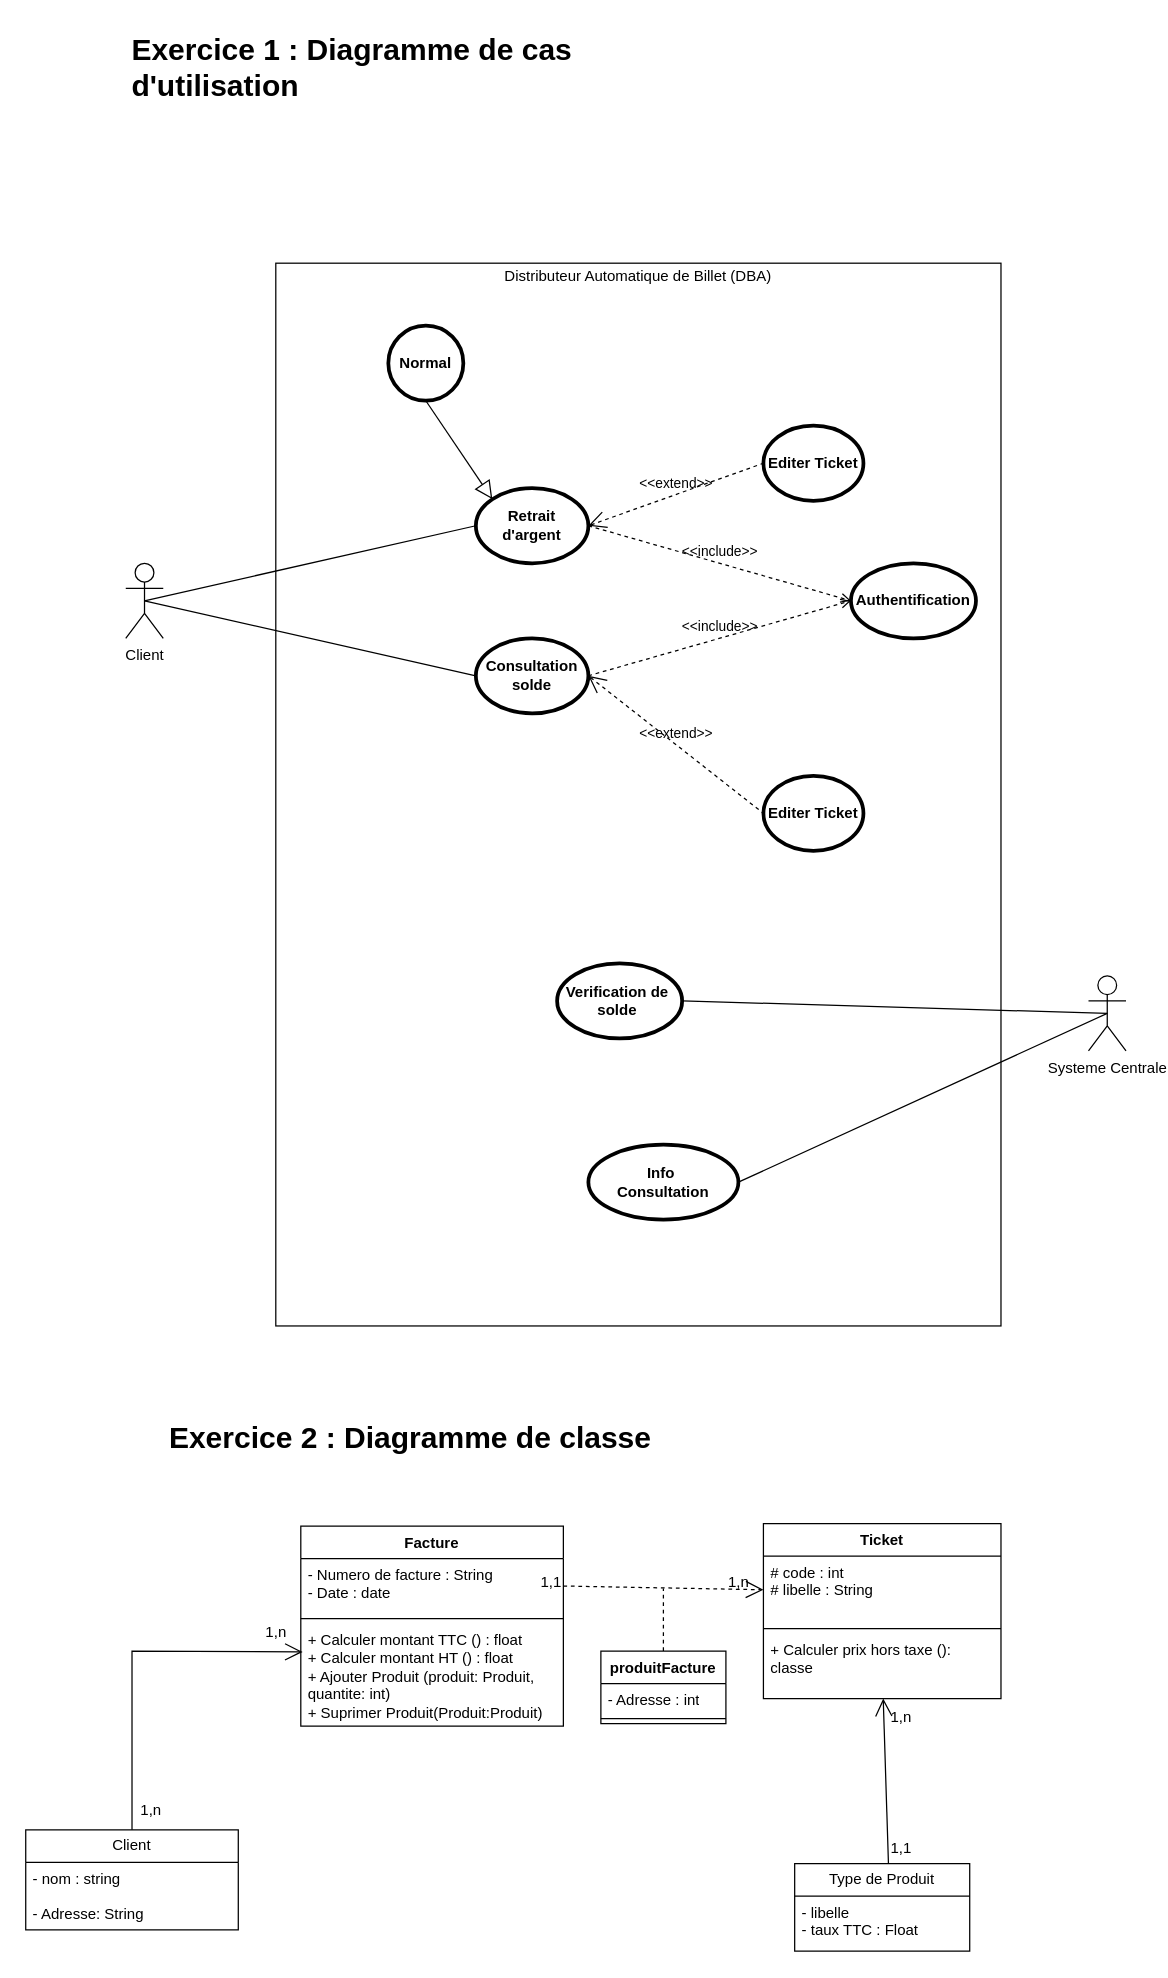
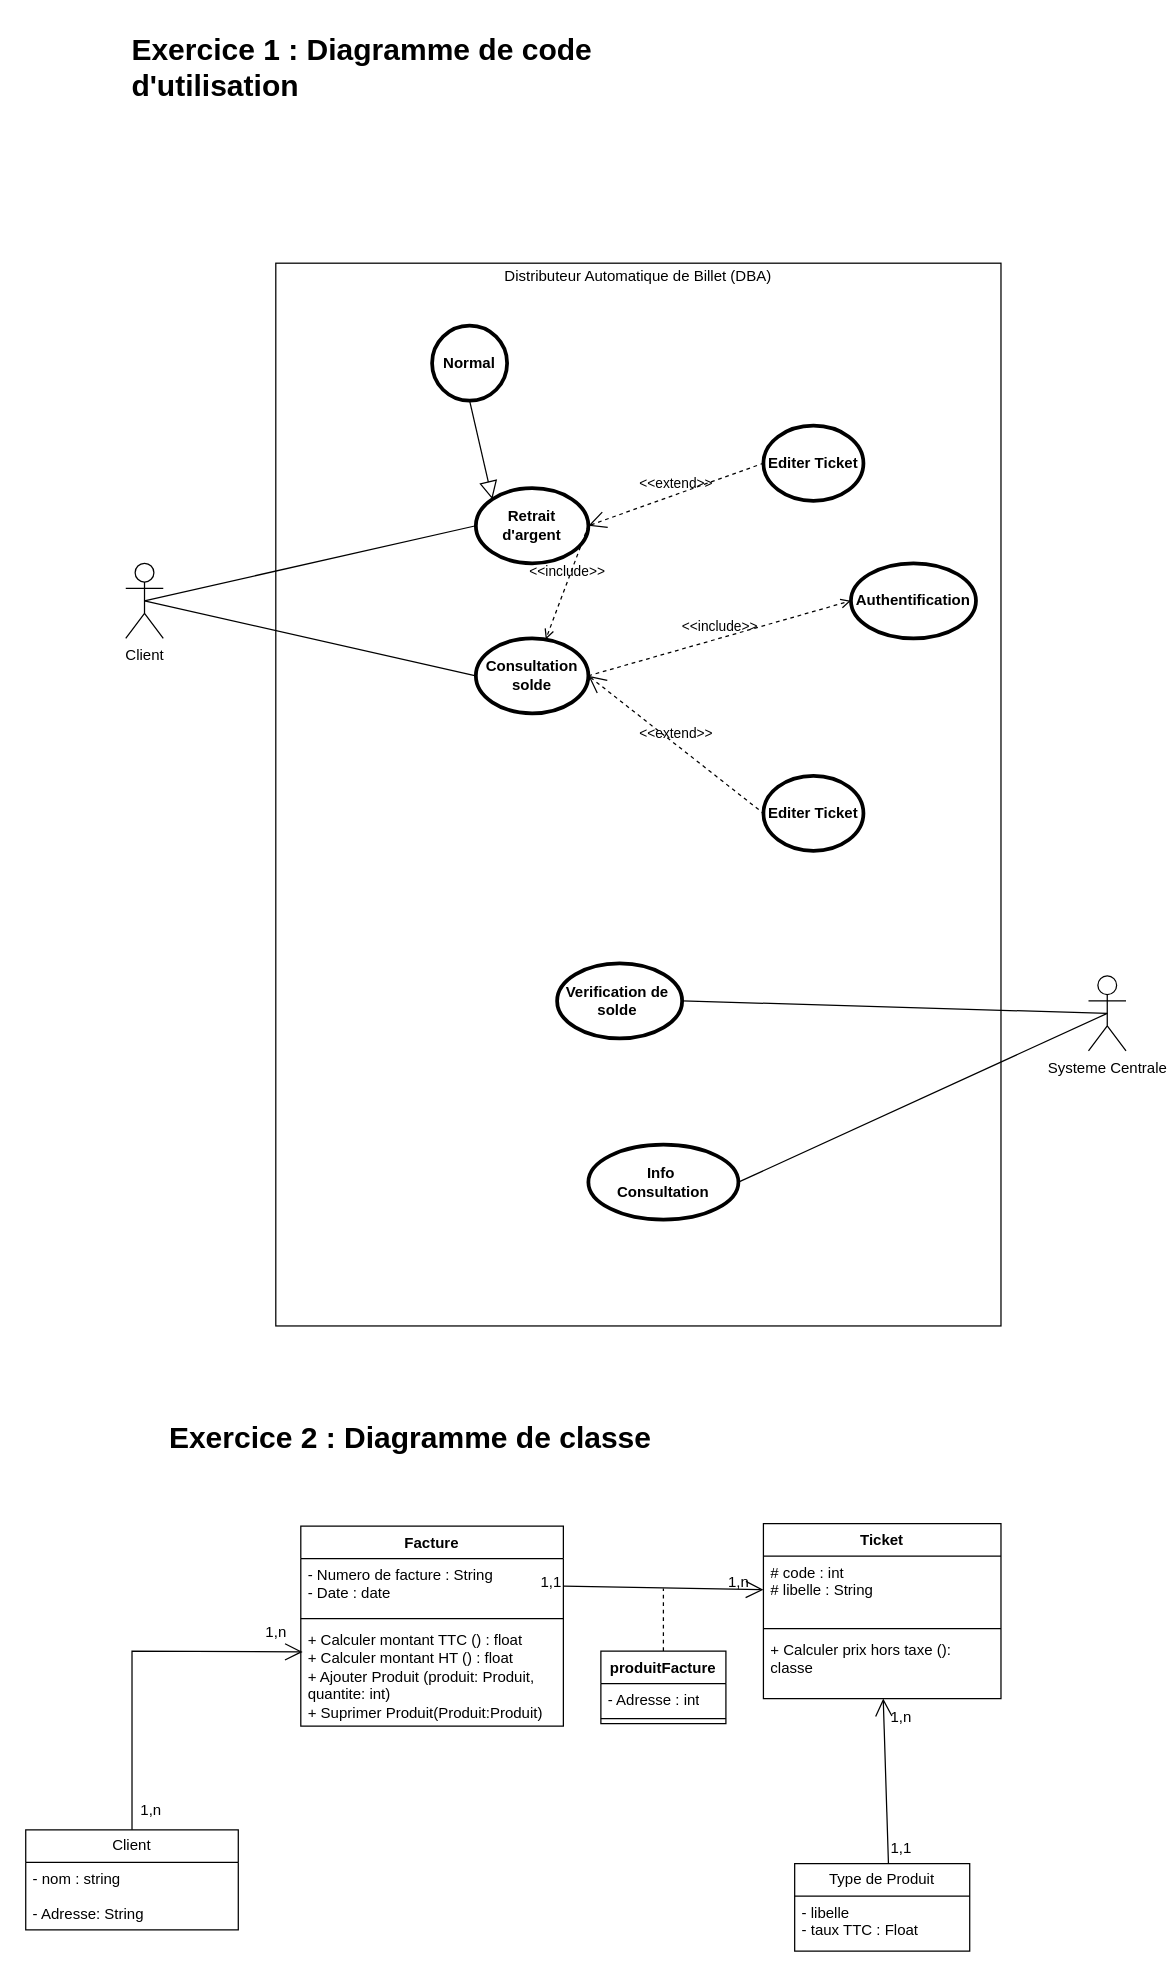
  <mxCell id="0" />
  <mxCell id="1" parent="0" />
  <mxCell id="2" value="&lt;p style=&quot;margin:0px;margin-top:4px;text-align:center;&quot;&gt;Distributeur Automatique de Billet (DBA)&lt;/p&gt;" style="shape=rect;html=1;overflow=fill;html=1;whiteSpace=wrap;align=center;" vertex="1" parent="1"><mxGeometry x="220" y="210" width="580" height="850" as="geometry" /></mxCell>
- <mxCell id="3" value="&lt;h1&gt;Exercice 1 : Diagramme de cas d'utilisation&amp;nbsp;&lt;/h1&gt;&lt;div&gt;&lt;br&gt;&lt;/div&gt;" style="text;html=1;strokeColor=none;fillColor=none;spacing=5;spacingTop=-20;whiteSpace=wrap;overflow=hidden;rounded=0;" vertex="1" parent="1"><mxGeometry x="100" y="20" width="490" height="120" as="geometry" /></mxCell>
+ <mxCell id="3" value="&lt;h1&gt;Exercice 1 : Diagramme de code d'utilisation&amp;nbsp;&lt;/h1&gt;&lt;div&gt;&lt;br&gt;&lt;/div&gt;" style="text;html=1;strokeColor=none;fillColor=none;spacing=5;spacingTop=-20;whiteSpace=wrap;overflow=hidden;rounded=0;" vertex="1" parent="1"><mxGeometry x="100" y="20" width="490" height="120" as="geometry" /></mxCell>
  <mxCell id="4" value="Client" style="shape=umlActor;verticalLabelPosition=bottom;verticalAlign=top;html=1;outlineConnect=0;" vertex="1" parent="1"><mxGeometry x="100" y="450" width="30" height="60" as="geometry" /></mxCell>
  <mxCell id="5" value="Retrait d'argent" style="shape=ellipse;html=1;strokeWidth=3;fontStyle=1;whiteSpace=wrap;align=center;perimeter=ellipsePerimeter;" vertex="1" parent="1"><mxGeometry x="380" y="390" width="90" height="60" as="geometry" /></mxCell>
- <mxCell id="6" value="Normal" style="shape=ellipse;html=1;strokeWidth=3;fontStyle=1;whiteSpace=wrap;align=center;perimeter=ellipsePerimeter;" vertex="1" parent="1"><mxGeometry x="310" y="260" width="60" height="60" as="geometry" /></mxCell>
+ <mxCell id="6" value="Normal" style="shape=ellipse;html=1;strokeWidth=3;fontStyle=1;whiteSpace=wrap;align=center;perimeter=ellipsePerimeter;" vertex="1" parent="1"><mxGeometry x="345" y="260" width="60" height="60" as="geometry" /></mxCell>
  <mxCell id="7" value="" style="edgeStyle=none;html=1;endArrow=block;endFill=0;endSize=12;verticalAlign=bottom;rounded=0;exitX=0.5;exitY=1;exitDx=0;exitDy=0;entryX=0;entryY=0;entryDx=0;entryDy=0;" edge="1" parent="1" source="6" target="5"><mxGeometry width="160" relative="1" as="geometry"><mxPoint x="400" y="300" as="sourcePoint" /><mxPoint x="560" y="300" as="targetPoint" /></mxGeometry></mxCell>
  <mxCell id="8" value="" style="edgeStyle=none;html=1;endArrow=none;verticalAlign=bottom;rounded=0;exitX=0.5;exitY=0.5;exitDx=0;exitDy=0;exitPerimeter=0;entryX=0;entryY=0.5;entryDx=0;entryDy=0;" edge="1" parent="1" source="4" target="5"><mxGeometry width="160" relative="1" as="geometry"><mxPoint x="400" y="300" as="sourcePoint" /><mxPoint x="560" y="300" as="targetPoint" /></mxGeometry></mxCell>
  <mxCell id="9" value="Consultation solde" style="shape=ellipse;html=1;strokeWidth=3;fontStyle=1;whiteSpace=wrap;align=center;perimeter=ellipsePerimeter;" vertex="1" parent="1"><mxGeometry x="380" y="510" width="90" height="60" as="geometry" /></mxCell>
  <mxCell id="10" value="Authentification" style="shape=ellipse;html=1;strokeWidth=3;fontStyle=1;whiteSpace=wrap;align=center;perimeter=ellipsePerimeter;" vertex="1" parent="1"><mxGeometry x="680" y="450" width="100" height="60" as="geometry" /></mxCell>
- <mxCell id="11" value="&amp;lt;&amp;lt;include&amp;gt;&amp;gt;" style="edgeStyle=none;html=1;endArrow=open;verticalAlign=bottom;dashed=1;labelBackgroundColor=none;rounded=0;entryX=0;entryY=0.5;entryDx=0;entryDy=0;exitX=1;exitY=0.5;exitDx=0;exitDy=0;" edge="1" parent="1" source="5" target="10"><mxGeometry width="160" relative="1" as="geometry"><mxPoint x="400" y="300" as="sourcePoint" /><mxPoint x="560" y="300" as="targetPoint" /></mxGeometry></mxCell>
+ <mxCell id="11" value="&amp;lt;&amp;lt;include&amp;gt;&amp;gt;" style="edgeStyle=none;html=1;endArrow=open;verticalAlign=bottom;dashed=1;labelBackgroundColor=none;rounded=0;exitX=1;exitY=0.5;exitDx=0;exitDy=0;" edge="1" parent="1" source="5" target="9"><mxGeometry width="160" relative="1" as="geometry"><mxPoint x="400" y="300" as="sourcePoint" /><mxPoint x="560" y="300" as="targetPoint" /></mxGeometry></mxCell>
  <mxCell id="12" value="&amp;lt;&amp;lt;include&amp;gt;&amp;gt;" style="edgeStyle=none;html=1;endArrow=open;verticalAlign=bottom;dashed=1;labelBackgroundColor=none;rounded=0;entryX=0;entryY=0.5;entryDx=0;entryDy=0;exitX=1;exitY=0.5;exitDx=0;exitDy=0;" edge="1" parent="1" source="9" target="10"><mxGeometry width="160" relative="1" as="geometry"><mxPoint x="400" y="300" as="sourcePoint" /><mxPoint x="560" y="300" as="targetPoint" /></mxGeometry></mxCell>
  <mxCell id="13" value="Editer Ticket" style="shape=ellipse;html=1;strokeWidth=3;fontStyle=1;whiteSpace=wrap;align=center;perimeter=ellipsePerimeter;" vertex="1" parent="1"><mxGeometry x="610" y="340" width="80" height="60" as="geometry" /></mxCell>
  <mxCell id="14" value="Editer Ticket" style="shape=ellipse;html=1;strokeWidth=3;fontStyle=1;whiteSpace=wrap;align=center;perimeter=ellipsePerimeter;" vertex="1" parent="1"><mxGeometry x="610" y="620" width="80" height="60" as="geometry" /></mxCell>
  <mxCell id="15" value="&amp;lt;&amp;lt;extend&amp;gt;&amp;gt;" style="edgeStyle=none;html=1;startArrow=open;endArrow=none;startSize=12;verticalAlign=bottom;dashed=1;labelBackgroundColor=none;rounded=0;entryX=0;entryY=0.5;entryDx=0;entryDy=0;exitX=1;exitY=0.5;exitDx=0;exitDy=0;" edge="1" parent="1" source="5" target="13"><mxGeometry width="160" relative="1" as="geometry"><mxPoint x="470" y="410" as="sourcePoint" /><mxPoint x="560" y="550" as="targetPoint" /></mxGeometry></mxCell>
  <mxCell id="16" value="&amp;lt;&amp;lt;extend&amp;gt;&amp;gt;" style="edgeStyle=none;html=1;startArrow=open;endArrow=none;startSize=12;verticalAlign=bottom;dashed=1;labelBackgroundColor=none;rounded=0;entryX=0;entryY=0.5;entryDx=0;entryDy=0;exitX=1;exitY=0.5;exitDx=0;exitDy=0;" edge="1" parent="1" source="9" target="14"><mxGeometry width="160" relative="1" as="geometry"><mxPoint x="400" y="550" as="sourcePoint" /><mxPoint x="560" y="550" as="targetPoint" /></mxGeometry></mxCell>
  <mxCell id="17" value="" style="edgeStyle=none;html=1;endArrow=none;verticalAlign=bottom;rounded=0;exitX=0.5;exitY=0.5;exitDx=0;exitDy=0;exitPerimeter=0;entryX=0;entryY=0.5;entryDx=0;entryDy=0;" edge="1" parent="1" source="4" target="9"><mxGeometry width="160" relative="1" as="geometry"><mxPoint y="700" as="sourcePoint" x="90" /><mxPoint x="250" y="700" as="targetPoint" /></mxGeometry></mxCell>
  <mxCell id="18" value="Systeme Centrale" style="shape=umlActor;html=1;verticalLabelPosition=bottom;verticalAlign=top;align=center;" vertex="1" parent="1"><mxGeometry x="870" y="780" width="30" height="60" as="geometry" /></mxCell>
  <mxCell id="19" value="Verification de&amp;nbsp;&lt;br&gt;solde&amp;nbsp;" style="shape=ellipse;html=1;strokeWidth=3;fontStyle=1;whiteSpace=wrap;align=center;perimeter=ellipsePerimeter;" vertex="1" parent="1"><mxGeometry x="445" y="770" width="100" height="60" as="geometry" /></mxCell>
  <mxCell id="20" value="Info&amp;nbsp;&lt;br&gt;Consultation" style="shape=ellipse;html=1;strokeWidth=3;fontStyle=1;whiteSpace=wrap;align=center;perimeter=ellipsePerimeter;" vertex="1" parent="1"><mxGeometry x="470" y="915" width="120" height="60" as="geometry" /></mxCell>
  <mxCell id="21" value="" style="edgeStyle=none;html=1;endArrow=none;verticalAlign=bottom;rounded=0;entryX=0.5;entryY=0.5;entryDx=0;entryDy=0;entryPerimeter=0;exitX=1;exitY=0.5;exitDx=0;exitDy=0;" edge="1" parent="1" source="19" target="18"><mxGeometry width="160" relative="1" as="geometry"><mxPoint x="230" y="790" as="sourcePoint" /><mxPoint x="390" y="790" as="targetPoint" /></mxGeometry></mxCell>
  <mxCell id="22" value="" style="edgeStyle=none;html=1;endArrow=none;verticalAlign=bottom;rounded=0;entryX=0.5;entryY=0.5;entryDx=0;entryDy=0;entryPerimeter=0;exitX=1;exitY=0.5;exitDx=0;exitDy=0;" edge="1" parent="1" source="20" target="18"><mxGeometry width="160" relative="1" as="geometry"><mxPoint x="230" y="790" as="sourcePoint" /><mxPoint x="390" y="790" as="targetPoint" /></mxGeometry></mxCell>
  <mxCell id="23" value="&lt;h1&gt;Exercice 2 : Diagramme de classe&amp;nbsp;&amp;nbsp;&lt;/h1&gt;" style="text;html=1;strokeColor=none;fillColor=none;spacing=5;spacingTop=-20;whiteSpace=wrap;overflow=hidden;rounded=0;" vertex="1" parent="1"><mxGeometry x="130" y="1130" width="520" height="50" as="geometry" /></mxCell>
  <mxCell id="24" value="Facture" style="swimlane;fontStyle=1;align=center;verticalAlign=top;childLayout=stackLayout;horizontal=1;startSize=26;horizontalStack=0;resizeParent=1;resizeParentMax=0;resizeLast=0;collapsible=1;marginBottom=0;whiteSpace=wrap;html=1;" vertex="1" parent="1"><mxGeometry x="240" y="1220" width="210" height="160" as="geometry" /></mxCell>
  <mxCell id="25" value="- Numero de facture : String&lt;br&gt;- Date : date&lt;br&gt;" style="text;strokeColor=none;fillColor=none;align=left;verticalAlign=top;spacingLeft=4;spacingRight=4;overflow=hidden;rotatable=0;points=[[0,0.5],[1,0.5]];portConstraint=eastwest;whiteSpace=wrap;html=1;" vertex="1" parent="24"><mxGeometry y="26" width="210" height="44" as="geometry" /></mxCell>
  <mxCell id="26" value="" style="line;strokeWidth=1;fillColor=none;align=left;verticalAlign=middle;spacingTop=-1;spacingLeft=3;spacingRight=3;rotatable=0;labelPosition=right;points=[];portConstraint=eastwest;strokeColor=inherit;" vertex="1" parent="24"><mxGeometry y="70" width="210" height="8" as="geometry" /></mxCell>
  <mxCell id="27" value="+ Calculer montant TTC () : float&lt;br&gt;+ Calculer montant HT () : float&lt;br&gt;+ Ajouter Produit (produit: Produit,&amp;nbsp; quantite: int)&lt;br&gt;+ Suprimer Produit(Produit:Produit)" style="text;strokeColor=none;fillColor=none;align=left;verticalAlign=top;spacingLeft=4;spacingRight=4;overflow=hidden;rotatable=0;points=[[0,0.5],[1,0.5]];portConstraint=eastwest;whiteSpace=wrap;html=1;" vertex="1" parent="24"><mxGeometry y="78" width="210" height="82" as="geometry" /></mxCell>
  <mxCell id="28" value="Ticket" style="swimlane;fontStyle=1;align=center;verticalAlign=top;childLayout=stackLayout;horizontal=1;startSize=26;horizontalStack=0;resizeParent=1;resizeParentMax=0;resizeLast=0;collapsible=1;marginBottom=0;whiteSpace=wrap;html=1;" vertex="1" parent="1"><mxGeometry x="610" y="1218" width="190" height="140" as="geometry" /></mxCell>
  <mxCell id="29" value="# code : int&lt;br&gt;# libelle : String" style="text;strokeColor=none;fillColor=none;align=left;verticalAlign=top;spacingLeft=4;spacingRight=4;overflow=hidden;rotatable=0;points=[[0,0.5],[1,0.5]];portConstraint=eastwest;whiteSpace=wrap;html=1;" vertex="1" parent="28"><mxGeometry y="26" width="190" height="54" as="geometry" /></mxCell>
  <mxCell id="30" value="" style="line;strokeWidth=1;fillColor=none;align=left;verticalAlign=middle;spacingTop=-1;spacingLeft=3;spacingRight=3;rotatable=0;labelPosition=right;points=[];portConstraint=eastwest;strokeColor=inherit;" vertex="1" parent="28"><mxGeometry y="80" width="190" height="8" as="geometry" /></mxCell>
  <mxCell id="31" value="+ Calculer prix hors taxe (): classe" style="text;strokeColor=none;fillColor=none;align=left;verticalAlign=top;spacingLeft=4;spacingRight=4;overflow=hidden;rotatable=0;points=[[0,0.5],[1,0.5]];portConstraint=eastwest;whiteSpace=wrap;html=1;" vertex="1" parent="28"><mxGeometry y="88" width="190" height="52" as="geometry" /></mxCell>
  <mxCell id="32" value="Type de Produit" style="swimlane;fontStyle=0;childLayout=stackLayout;horizontal=1;startSize=26;fillColor=none;horizontalStack=0;resizeParent=1;resizeParentMax=0;resizeLast=0;collapsible=1;marginBottom=0;whiteSpace=wrap;html=1;" vertex="1" parent="1"><mxGeometry x="635" y="1490" width="140" height="70" as="geometry" /></mxCell>
  <mxCell id="33" value="- libelle&lt;br&gt;- taux TTC : Float&amp;nbsp;" style="text;strokeColor=none;fillColor=none;align=left;verticalAlign=top;spacingLeft=4;spacingRight=4;overflow=hidden;rotatable=0;points=[[0,0.5],[1,0.5]];portConstraint=eastwest;whiteSpace=wrap;html=1;" vertex="1" parent="32"><mxGeometry y="26" width="140" height="44" as="geometry" /></mxCell>
- <mxCell id="34" value="" style="endArrow=open;endFill=1;endSize=12;html=1;rounded=0;entryX=0;entryY=0.5;entryDx=0;entryDy=0;exitX=1;exitY=0.5;exitDx=0;exitDy=0;dashed=1;" edge="1" parent="1" source="25" target="29"><mxGeometry width="160" relative="1" as="geometry"><mxPoint x="390" y="1360" as="sourcePoint" /><mxPoint x="550" y="1360" as="targetPoint" /></mxGeometry></mxCell>
+ <mxCell id="34" value="" style="endArrow=open;endFill=1;endSize=12;html=1;rounded=0;entryX=0;entryY=0.5;entryDx=0;entryDy=0;exitX=1;exitY=0.5;exitDx=0;exitDy=0;" edge="1" parent="1" source="25" target="29"><mxGeometry width="160" relative="1" as="geometry"><mxPoint x="390" y="1360" as="sourcePoint" /><mxPoint x="550" y="1360" as="targetPoint" /></mxGeometry></mxCell>
  <mxCell id="35" value="Client" style="swimlane;fontStyle=0;childLayout=stackLayout;horizontal=1;startSize=26;fillColor=none;horizontalStack=0;resizeParent=1;resizeParentMax=0;resizeLast=0;collapsible=1;marginBottom=0;whiteSpace=wrap;html=1;" vertex="1" parent="1"><mxGeometry x="20" y="1463" width="170" height="80" as="geometry" /></mxCell>
  <mxCell id="36" value="- nom : string" style="text;strokeColor=none;fillColor=none;align=left;verticalAlign=top;spacingLeft=4;spacingRight=4;overflow=hidden;rotatable=0;points=[[0,0.5],[1,0.5]];portConstraint=eastwest;whiteSpace=wrap;html=1;" vertex="1" parent="35"><mxGeometry y="26" width="170" height="28" as="geometry" /></mxCell>
  <mxCell id="37" value="- Adresse: String" style="text;strokeColor=none;fillColor=none;align=left;verticalAlign=top;spacingLeft=4;spacingRight=4;overflow=hidden;rotatable=0;points=[[0,0.5],[1,0.5]];portConstraint=eastwest;whiteSpace=wrap;html=1;" vertex="1" parent="35"><mxGeometry y="54" width="170" height="26" as="geometry" /></mxCell>
  <mxCell id="38" value="" style="endArrow=open;endFill=1;endSize=12;html=1;rounded=0;exitX=0.5;exitY=0;exitDx=0;exitDy=0;entryX=0.007;entryY=0.277;entryDx=0;entryDy=0;entryPerimeter=0;" edge="1" parent="1" source="35" target="27"><mxGeometry width="160" relative="1" as="geometry"><mxPoint x="590" y="1320" as="sourcePoint" /><mxPoint x="750" y="1320" as="targetPoint" /><Array as="points"><mxPoint x="105" y="1320" /></Array></mxGeometry></mxCell>
  <mxCell id="39" value="1,n" style="text;html=1;align=center;verticalAlign=middle;resizable=0;points=[];autosize=1;strokeColor=none;fillColor=none;" vertex="1" parent="1"><mxGeometry x="200" y="1290" width="40" height="30" as="geometry" /></mxCell>
  <mxCell id="40" value="1,n" style="text;html=1;align=center;verticalAlign=middle;resizable=0;points=[];autosize=1;strokeColor=none;fillColor=none;" vertex="1" parent="1"><mxGeometry x="100" y="1433" width="40" height="30" as="geometry" /></mxCell>
  <mxCell id="41" value="1,n" style="text;html=1;align=center;verticalAlign=middle;resizable=0;points=[];autosize=1;strokeColor=none;fillColor=none;" vertex="1" parent="1"><mxGeometry x="570" y="1250" width="40" height="30" as="geometry" /></mxCell>
  <mxCell id="42" value="1,1" style="text;html=1;align=center;verticalAlign=middle;resizable=0;points=[];autosize=1;strokeColor=none;fillColor=none;" vertex="1" parent="1"><mxGeometry x="420" y="1250" width="40" height="30" as="geometry" /></mxCell>
  <mxCell id="43" value="produitFacture" style="swimlane;fontStyle=1;align=center;verticalAlign=top;childLayout=stackLayout;horizontal=1;startSize=26;horizontalStack=0;resizeParent=1;resizeParentMax=0;resizeLast=0;collapsible=1;marginBottom=0;whiteSpace=wrap;html=1;" vertex="1" parent="1"><mxGeometry x="480" y="1320" width="100" height="58" as="geometry" /></mxCell>
  <mxCell id="44" value="- Adresse : int" style="text;strokeColor=none;fillColor=none;align=left;verticalAlign=top;spacingLeft=4;spacingRight=4;overflow=hidden;rotatable=0;points=[[0,0.5],[1,0.5]];portConstraint=eastwest;whiteSpace=wrap;html=1;" vertex="1" parent="43"><mxGeometry y="26" width="100" height="24" as="geometry" /></mxCell>
  <mxCell id="45" value="" style="line;strokeWidth=1;fillColor=none;align=left;verticalAlign=middle;spacingTop=-1;spacingLeft=3;spacingRight=3;rotatable=0;labelPosition=right;points=[];portConstraint=eastwest;strokeColor=inherit;" vertex="1" parent="43"><mxGeometry y="50" width="100" height="8" as="geometry" /></mxCell>
  <mxCell id="46" value="" style="endArrow=none;dashed=1;html=1;rounded=0;" edge="1" parent="1"><mxGeometry width="50" height="50" relative="1" as="geometry"><mxPoint x="530" y="1320" as="sourcePoint" /><mxPoint x="530" y="1270" as="targetPoint" /></mxGeometry></mxCell>
  <mxCell id="47" value="1,1" style="text;html=1;align=center;verticalAlign=middle;resizable=0;points=[];autosize=1;strokeColor=none;fillColor=none;" vertex="1" parent="1"><mxGeometry x="700" y="1463" width="40" height="30" as="geometry" /></mxCell>
  <mxCell id="48" value="1,n" style="text;html=1;align=center;verticalAlign=middle;resizable=0;points=[];autosize=1;strokeColor=none;fillColor=none;" vertex="1" parent="1"><mxGeometry x="700" y="1358" width="40" height="30" as="geometry" /></mxCell>
  <mxCell id="49" value="" style="endArrow=open;endFill=1;endSize=12;html=1;rounded=0;exitX=0.25;exitY=0.9;exitDx=0;exitDy=0;exitPerimeter=0;" edge="1" parent="1" source="47" target="31"><mxGeometry width="160" relative="1" as="geometry"><mxPoint x="400" y="1390" as="sourcePoint" /><mxPoint x="560" y="1390" as="targetPoint" /></mxGeometry></mxCell>
